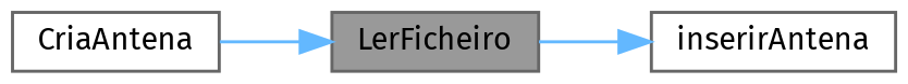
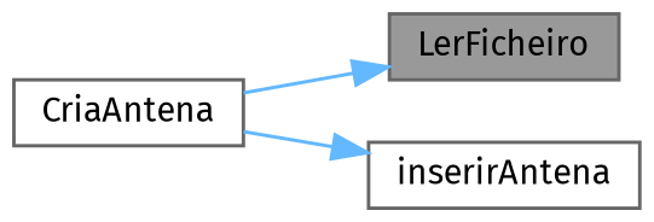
  digraph {
    fontname="Fira Sans"
    rankdir=LR
    node [color=grey40 fillcolor=white fontname="Fira Sans" fontsize=10 shape=box style=filled]
    edge [color=steelblue1 fontname="Fira Sans" fontsize=10 labelfontname=Helvetica labelfontsize=10 style=solid]
    n1 [color=gray40 fillcolor=grey60 fontcolor=black height=0.2 label=LerFicheiro width=0.4]
    n2 [height=0.2 label=inserirAntena width=0.4]
    n3 [height=0.2 label=CriaAntena width=0.4]
-   n1 -> n2
+   n3 -> n2
    n3 -> n1
  }
